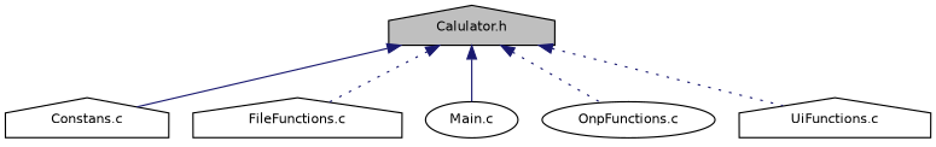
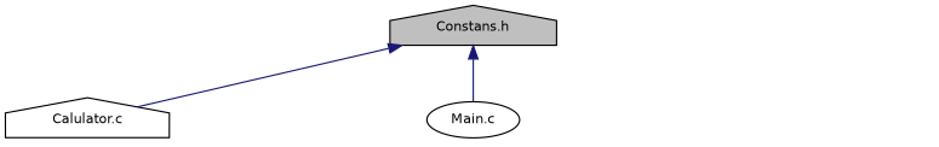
  digraph {
    node [color=black fillcolor=white fontname=Helvetica fontsize=10 shape=house style=filled]
    edge [color=midnightblue dir=back fontname=Helvetica fontsize=10 labelfontname=Helvetica labelfontsize=10 style=dotted]
-   n1 [fillcolor=grey75 fontcolor=black height=0.2 label="Calulator.h" width=0.4]
-   n2 [height=0.2 label="Constans.c" width=0.4]
-   n3 [height=0.2 label="FileFunctions.c" width=0.4]
+   n1 [fillcolor=grey75 fontcolor=black height=0.2 label="Constans.h" width=0.4]
+   n2 [height=0.2 label="Calulator.c" width=0.4]
    n4 [height=0.2 label="Main.c" shape=ellipse width=0.4]
-   n5 [height=0.2 label="OnpFunctions.c" shape=ellipse width=0.4]
-   n6 [height=0.2 label="UiFunctions.c" width=0.4]
    n1 -> n2 [style=solid]
-   n1 -> n3
    n1 -> n4 [style=solid]
-   n1 -> n5
-   n1 -> n6
  }
